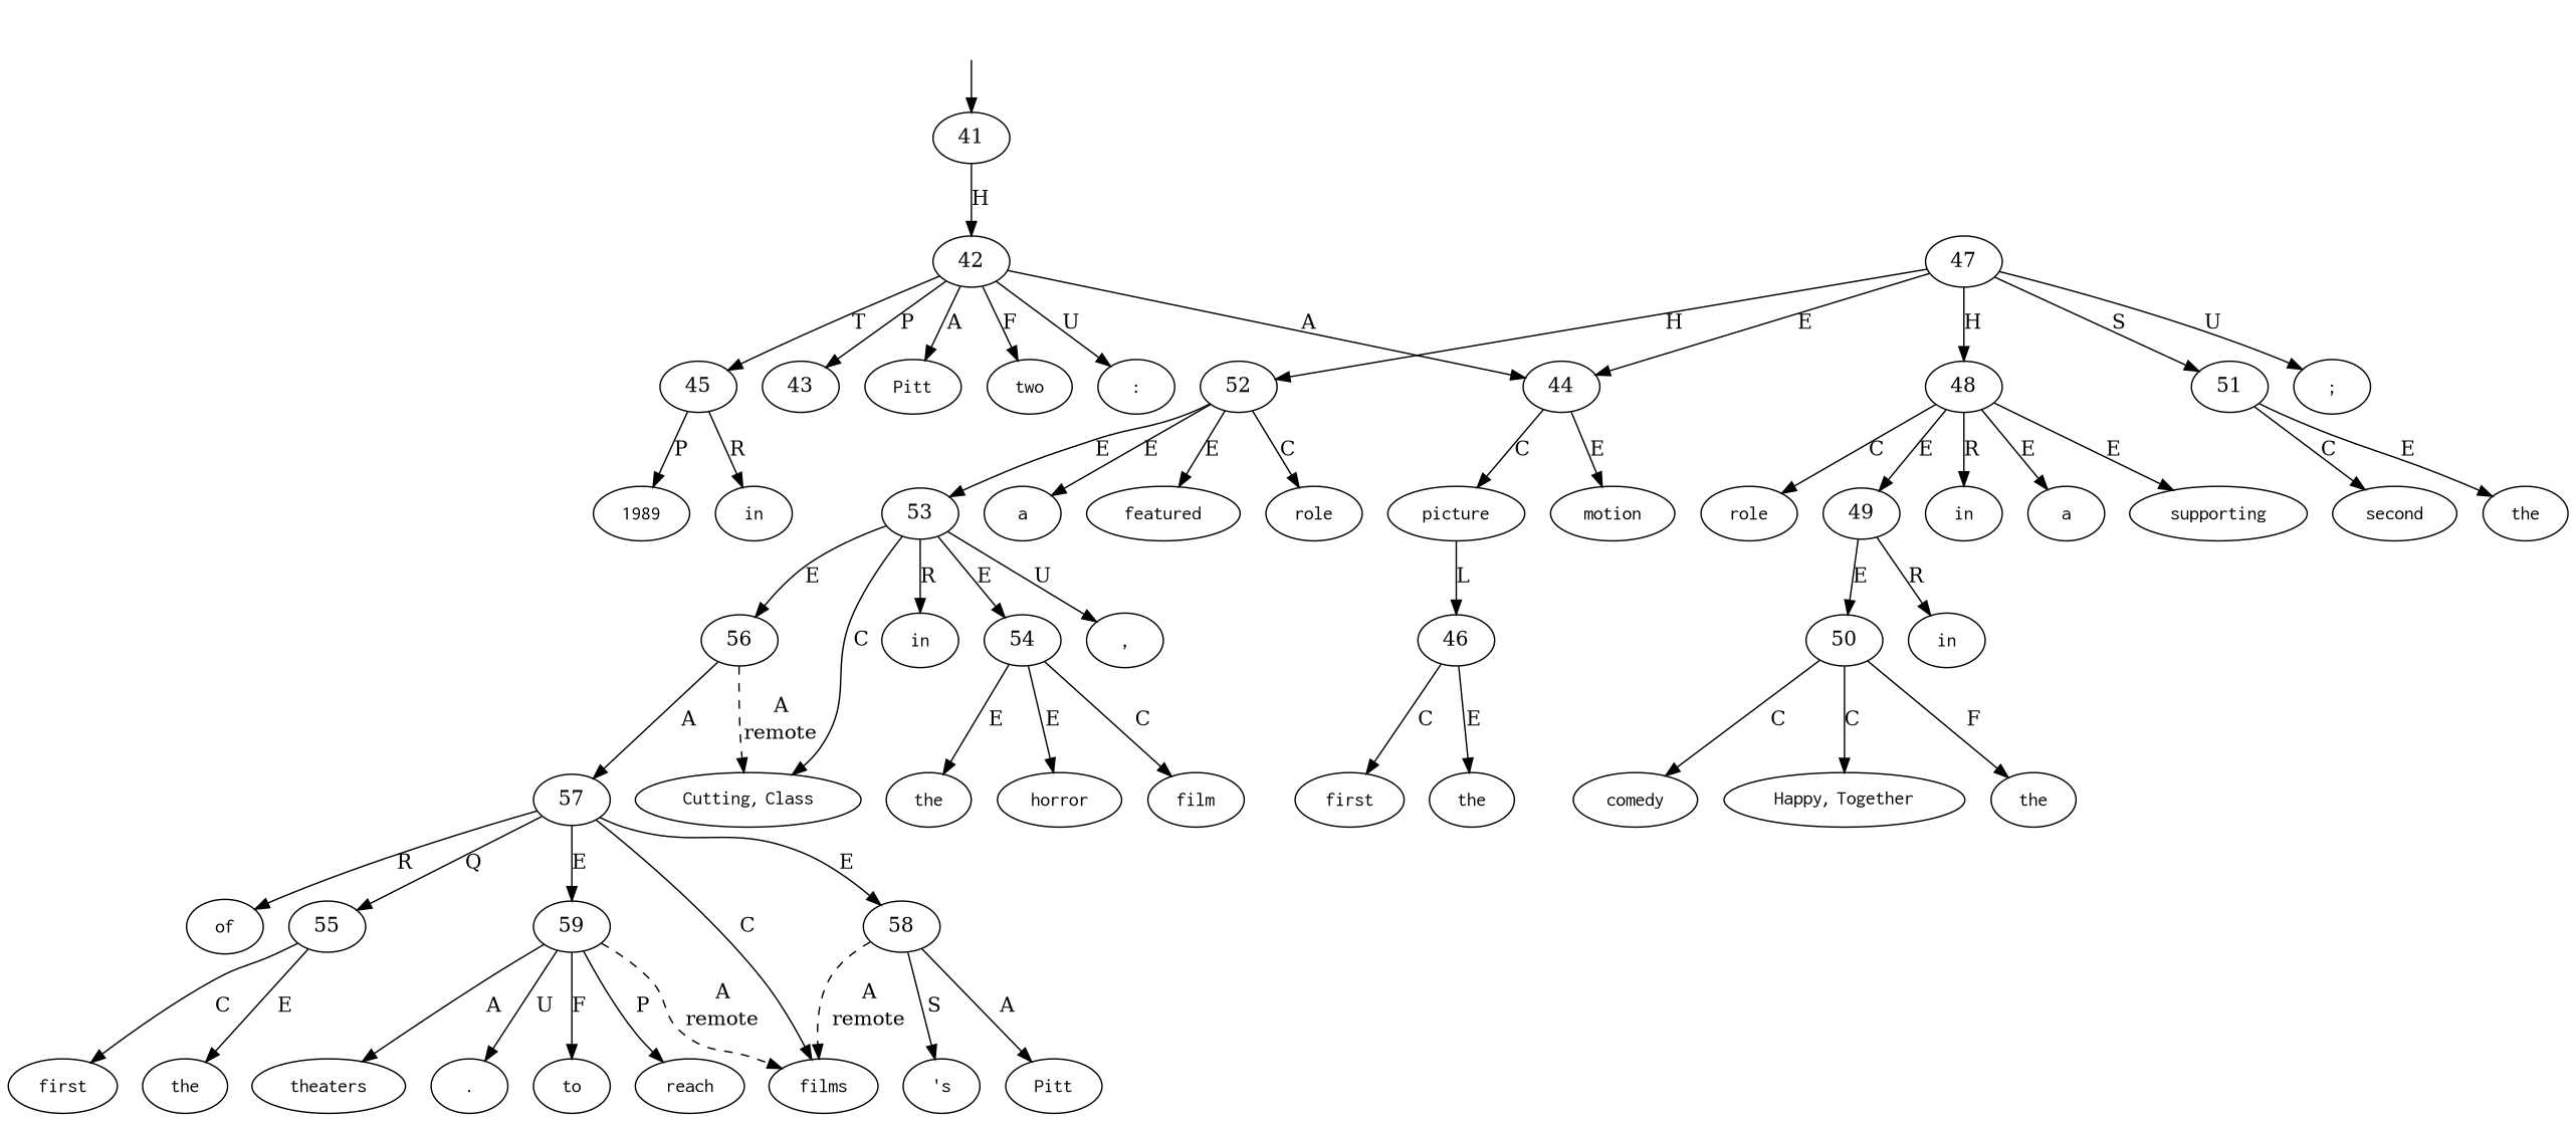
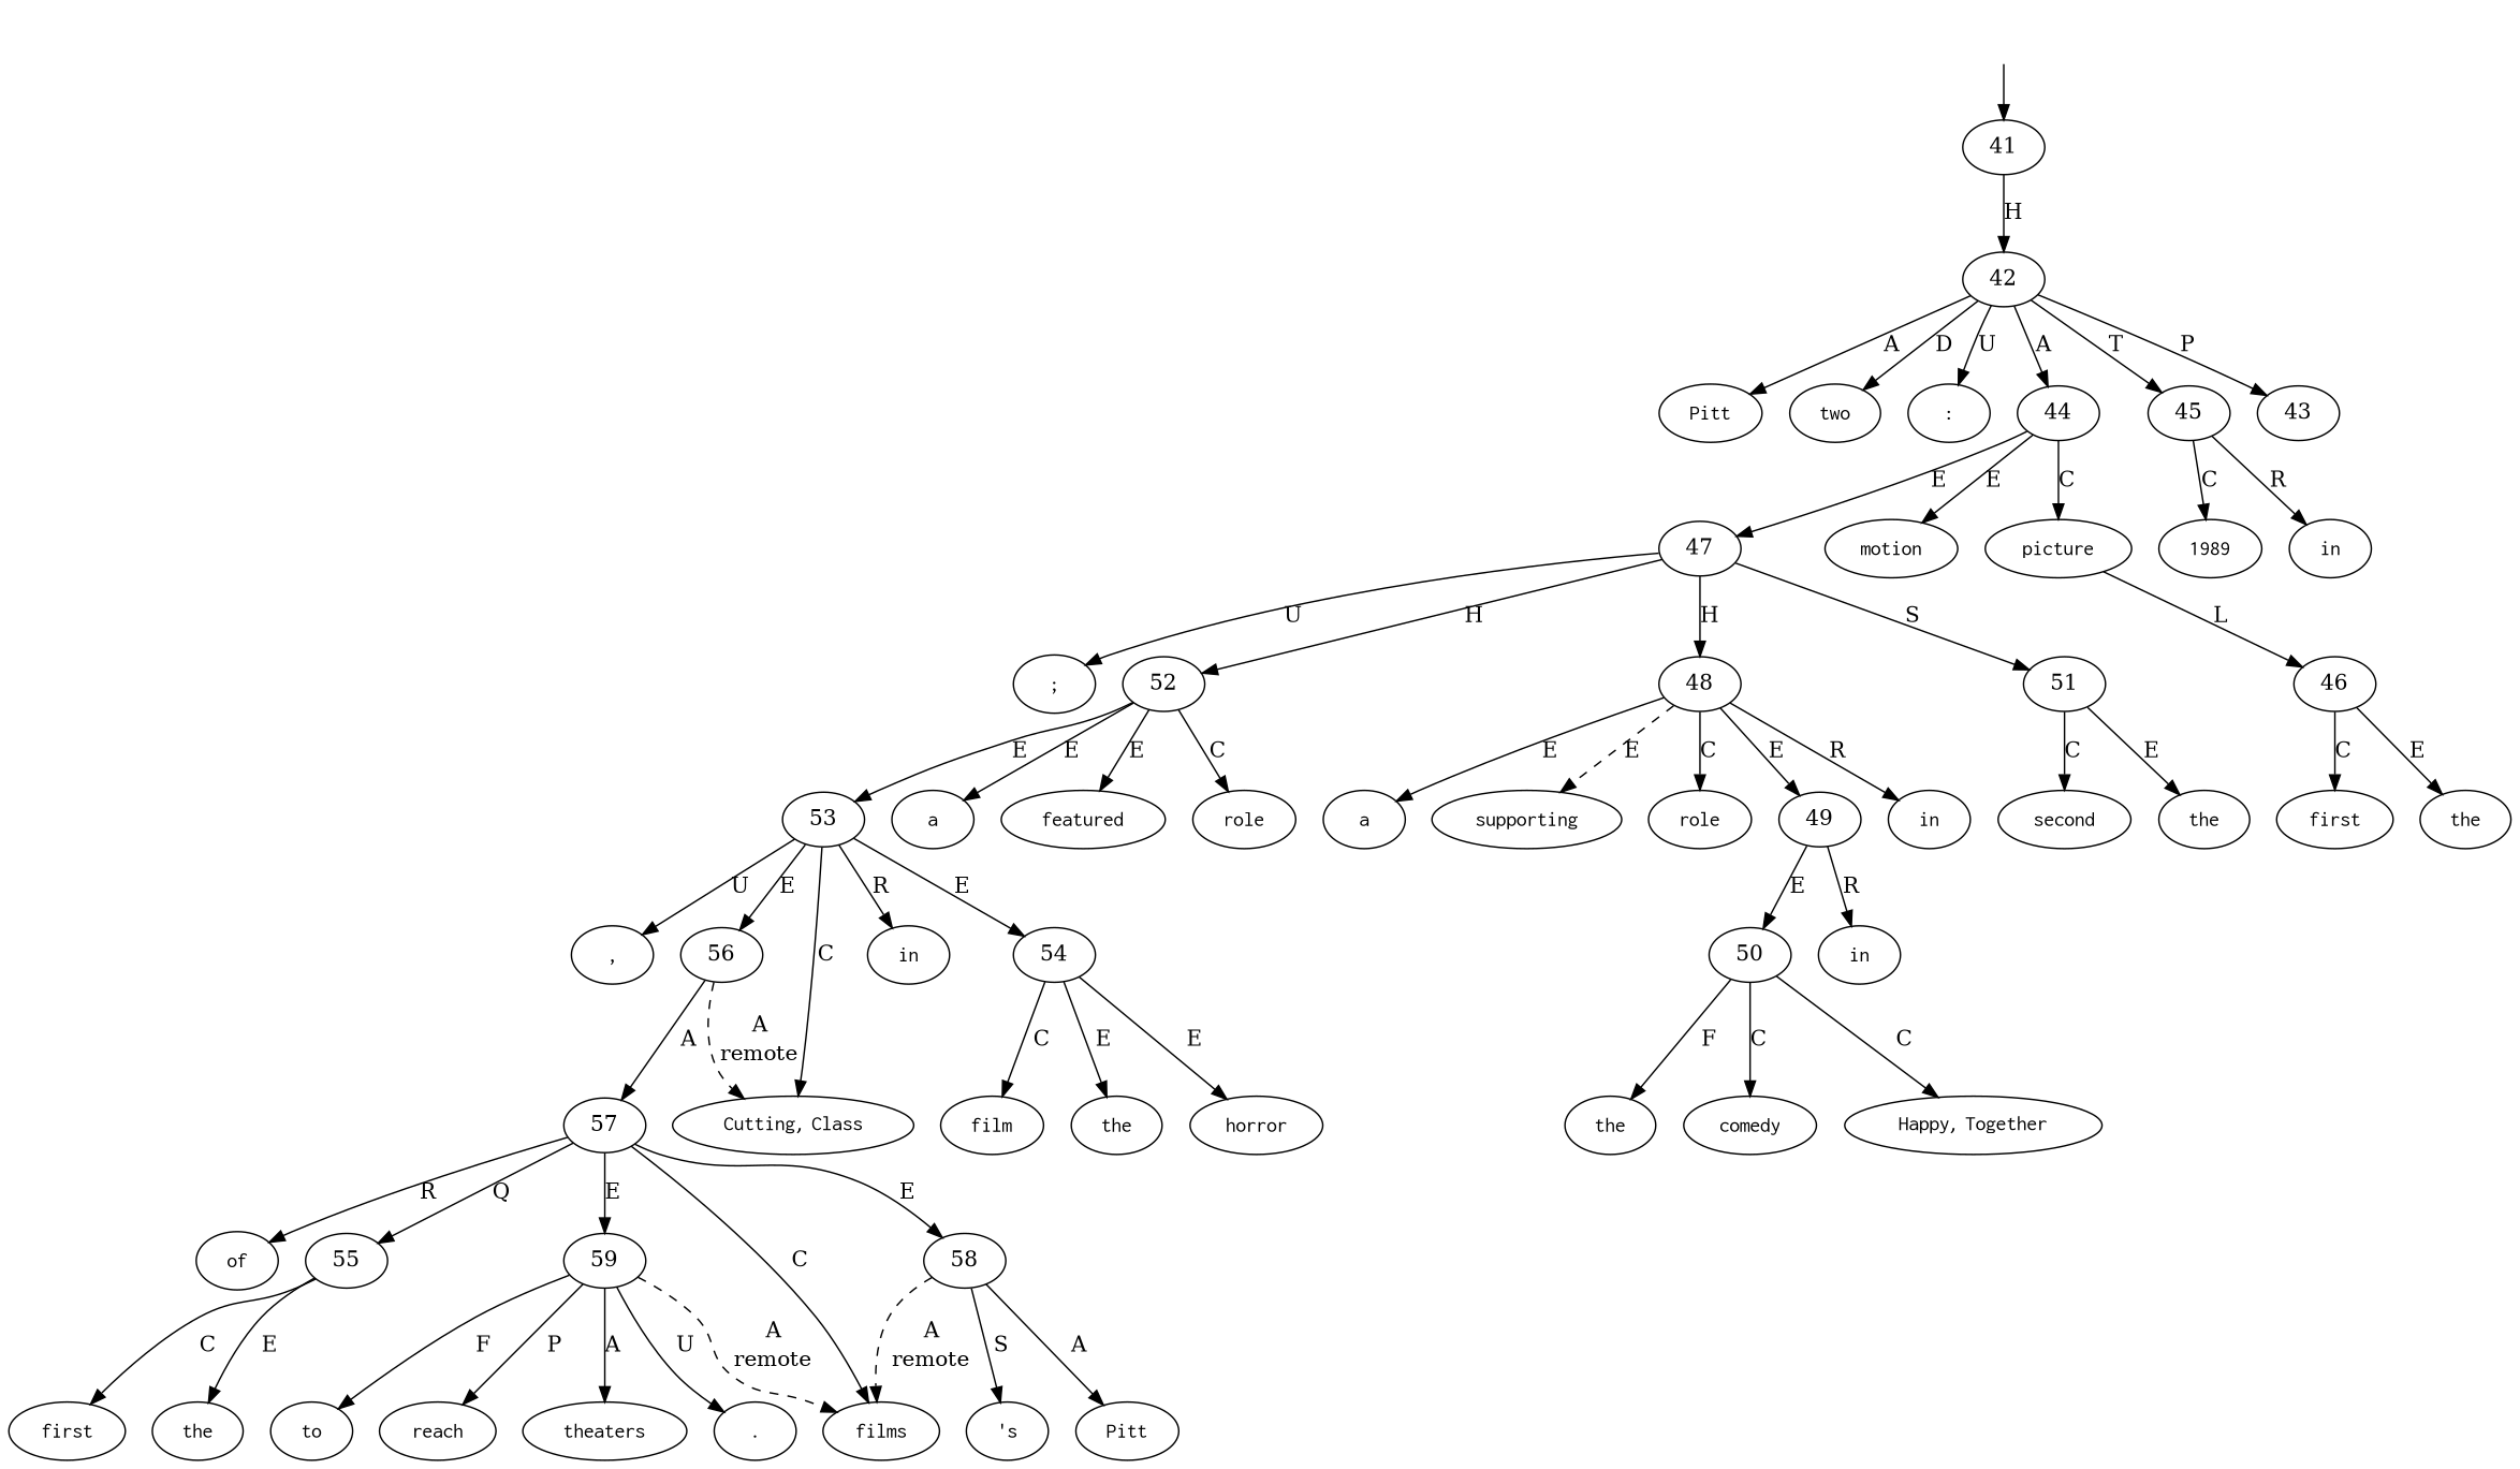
  digraph {
    node [shape=oval]
    top [style=invis shape=""]
    41 [shape=""]
    42 [shape=""]
    n4 [label=<<table align="center" border="0" cellspacing="0"><tr><td colspan="2"><font face="Courier">Pitt</font></td></tr></table>>]
    n5 [label=<<table align="center" border="0" cellspacing="0"><tr><td colspan="2"><font face="Courier">two</font></td></tr></table>>]
    n6 [label=<<table align="center" border="0" cellspacing="0"><tr><td colspan="2"><font face="Courier">:</font></td></tr></table>>]
    44 [shape=""]
    45 [shape=""]
    43 [shape=""]
    n10 [label=<<table align="center" border="0" cellspacing="0"><tr><td colspan="2"><font face="Courier">motion</font></td></tr></table>>]
    n11 [label=<<table align="center" border="0" cellspacing="0"><tr><td colspan="2"><font face="Courier">picture</font></td></tr></table>>]
    46 [shape=""]
    n13 [label=<<table align="center" border="0" cellspacing="0"><tr><td colspan="2"><font face="Courier">in</font></td></tr></table>>]
    n14 [label=<<table align="center" border="0" cellspacing="0"><tr><td colspan="2"><font face="Courier">1989</font></td></tr></table>>]
    n15 [label=<<table align="center" border="0" cellspacing="0"><tr><td colspan="2"><font face="Courier">the</font></td></tr></table>>]
    n16 [label=<<table align="center" border="0" cellspacing="0"><tr><td colspan="2"><font face="Courier">first</font></td></tr></table>>]
    n17 [label=<<table align="center" border="0" cellspacing="0"><tr><td colspan="2"><font face="Courier">in</font></td></tr></table>>]
    n18 [label=<<table align="center" border="0" cellspacing="0"><tr><td colspan="2"><font face="Courier">a</font></td></tr></table>>]
    n19 [label=<<table align="center" border="0" cellspacing="0"><tr><td colspan="2"><font face="Courier">supporting</font></td></tr></table>>]
    n20 [label=<<table align="center" border="0" cellspacing="0"><tr><td colspan="2"><font face="Courier">role</font></td></tr></table>>]
    n21 [label=<<table align="center" border="0" cellspacing="0"><tr><td colspan="2"><font face="Courier">in</font></td></tr></table>>]
    n22 [label=<<table align="center" border="0" cellspacing="0"><tr><td colspan="2"><font face="Courier">the</font></td></tr></table>>]
    n23 [label=<<table align="center" border="0" cellspacing="0"><tr><td colspan="2"><font face="Courier">comedy</font></td></tr></table>>]
    n24 [label=<<table align="center" border="0" cellspacing="0"><tr><td colspan="2"><font face="Courier">Happy</font>,&nbsp;<font face="Courier">Together</font></td></tr></table>>]
    n25 [label=<<table align="center" border="0" cellspacing="0"><tr><td colspan="2"><font face="Courier">;</font></td></tr></table>>]
    n26 [label=<<table align="center" border="0" cellspacing="0"><tr><td colspan="2"><font face="Courier">the</font></td></tr></table>>]
    n27 [label=<<table align="center" border="0" cellspacing="0"><tr><td colspan="2"><font face="Courier">second</font></td></tr></table>>]
    n28 [label=<<table align="center" border="0" cellspacing="0"><tr><td colspan="2"><font face="Courier">a</font></td></tr></table>>]
    n29 [label=<<table align="center" border="0" cellspacing="0"><tr><td colspan="2"><font face="Courier">featured</font></td></tr></table>>]
    n30 [label=<<table align="center" border="0" cellspacing="0"><tr><td colspan="2"><font face="Courier">role</font></td></tr></table>>]
    n31 [label=<<table align="center" border="0" cellspacing="0"><tr><td colspan="2"><font face="Courier">in</font></td></tr></table>>]
    n32 [label=<<table align="center" border="0" cellspacing="0"><tr><td colspan="2"><font face="Courier">the</font></td></tr></table>>]
    n33 [label=<<table align="center" border="0" cellspacing="0"><tr><td colspan="2"><font face="Courier">horror</font></td></tr></table>>]
    n34 [label=<<table align="center" border="0" cellspacing="0"><tr><td colspan="2"><font face="Courier">film</font></td></tr></table>>]
    n35 [label=<<table align="center" border="0" cellspacing="0"><tr><td colspan="2"><font face="Courier">Cutting</font>,&nbsp;<font face="Courier">Class</font></td></tr></table>>]
    n36 [label=<<table align="center" border="0" cellspacing="0"><tr><td colspan="2"><font face="Courier">,</font></td></tr></table>>]
    n37 [label=<<table align="center" border="0" cellspacing="0"><tr><td colspan="2"><font face="Courier">the</font></td></tr></table>>]
    n38 [label=<<table align="center" border="0" cellspacing="0"><tr><td colspan="2"><font face="Courier">first</font></td></tr></table>>]
    n39 [label=<<table align="center" border="0" cellspacing="0"><tr><td colspan="2"><font face="Courier">of</font></td></tr></table>>]
    n40 [label=<<table align="center" border="0" cellspacing="0"><tr><td colspan="2"><font face="Courier">Pitt</font></td></tr></table>>]
    n41 [label=<<table align="center" border="0" cellspacing="0"><tr><td colspan="2"><font face="Courier">&#x27;s</font></td></tr></table>>]
    n42 [label=<<table align="center" border="0" cellspacing="0"><tr><td colspan="2"><font face="Courier">films</font></td></tr></table>>]
    n43 [label=<<table align="center" border="0" cellspacing="0"><tr><td colspan="2"><font face="Courier">to</font></td></tr></table>>]
    n44 [label=<<table align="center" border="0" cellspacing="0"><tr><td colspan="2"><font face="Courier">reach</font></td></tr></table>>]
    n45 [label=<<table align="center" border="0" cellspacing="0"><tr><td colspan="2"><font face="Courier">theaters</font></td></tr></table>>]
    n46 [label=<<table align="center" border="0" cellspacing="0"><tr><td colspan="2"><font face="Courier">.</font></td></tr></table>>]
    47 [shape=""]
    52 [shape=""]
    48 [shape=""]
    51 [shape=""]
    53 [shape=""]
    49 [shape=""]
    56 [shape=""]
    54 [shape=""]
    50 [shape=""]
    57 [shape=""]
    55 [shape=""]
    59 [shape=""]
    58 [shape=""]
    top -> 41
    41 -> 42 [label=H]
    42 -> n4 [label=A]
-   42 -> n5 [label=F]
+   42 -> n5 [label=D]
    42 -> n6 [label=U]
    42 -> 44 [label=A]
    42 -> 45 [label=T]
    42 -> 43 [label=P]
    44 -> n10 [label=E]
    44 -> n11 [label=C]
-   47 -> 44 [label=E]
+   44 -> 47 [label=E]
    45 -> n13 [label=R]
-   45 -> n14 [label=P]
+   45 -> n14 [label=C]
    n11 -> 46 [label=L]
    46 -> n15 [label=E]
    46 -> n16 [label=C]
    47 -> n25 [label=U]
    47 -> 52 [label=H]
    47 -> 48 [label=H]
    47 -> 51 [label=S]
    52 -> n28 [label=E]
    52 -> n29 [label=E]
    52 -> n30 [label=C]
    52 -> 53 [label=E]
    48 -> n17 [label=R]
    48 -> n18 [label=E]
-   48 -> n19 [label=E]
+   48 -> n19 [label=E style=dashed]
    48 -> n20 [label=C]
    48 -> 49 [label=E]
    51 -> n26 [label=E]
    51 -> n27 [label=C]
    53 -> n31 [label=R]
    53 -> n35 [label=C]
    53 -> n36 [label=U]
    53 -> 56 [label=E]
    53 -> 54 [label=E]
    49 -> n21 [label=R]
    49 -> 50 [label=E]
    56 -> n35 [label=<<table align="center" border="0" cellspacing="0"><tr><td colspan="1">A</td></tr><tr><td>remote</td></tr></table>> style=dashed]
    56 -> 57 [label=A]
    54 -> n32 [label=E]
    54 -> n33 [label=E]
    54 -> n34 [label=C]
    50 -> n22 [label=F]
    50 -> n23 [label=C]
    50 -> n24 [label=C]
    57 -> n39 [label=R]
    57 -> n42 [label=C]
    57 -> 55 [label=Q]
    57 -> 59 [label=E]
    57 -> 58 [label=E]
    55 -> n37 [label=E]
    55 -> n38 [label=C]
    59 -> n42 [label=<<table align="center" border="0" cellspacing="0"><tr><td colspan="1">A</td></tr><tr><td>remote</td></tr></table>> style=dashed]
    59 -> n43 [label=F]
    59 -> n44 [label=P]
    59 -> n45 [label=A]
    59 -> n46 [label=U]
    58 -> n40 [label=A]
    58 -> n41 [label=S]
    58 -> n42 [label=<<table align="center" border="0" cellspacing="0"><tr><td colspan="1">A</td></tr><tr><td>remote</td></tr></table>> style=dashed]
  }
